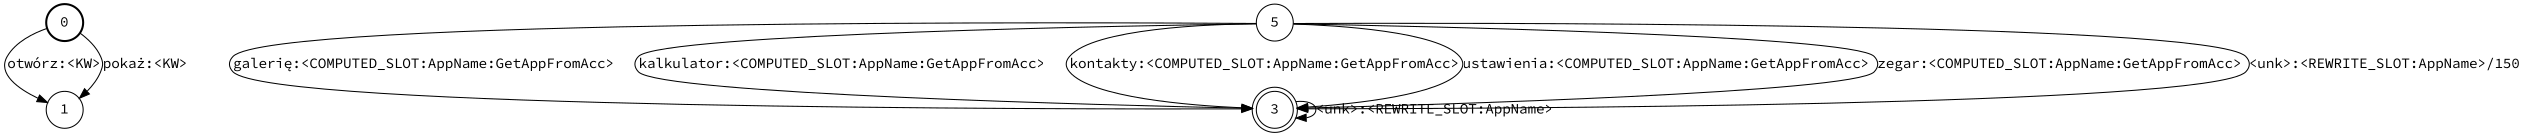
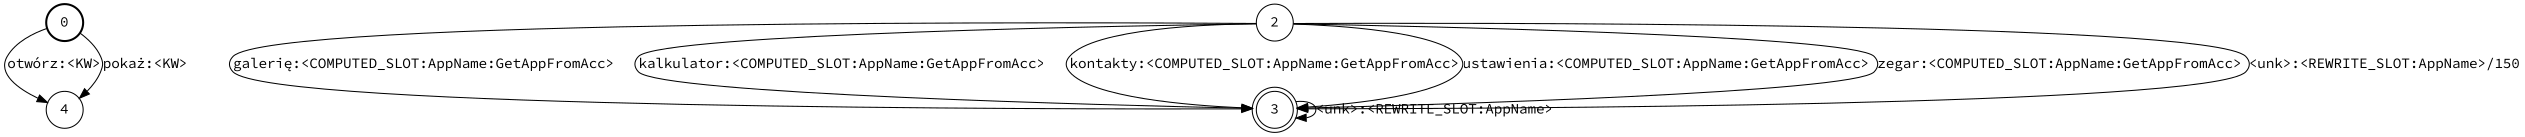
  digraph {
    fontname="Source Code Pro"
    nodesep=0.25
    rankdir=TB
    ranksep=0.4
    node [fontname="Source Code Pro" fontsize=14 shape=circle style=solid]
    edge [fontname="Source Code Pro" fontsize=14]
    n1 [label=0 style=bold]
-   n2 [label=1]
-   n3 [label=5]
+   n2 [label=4]
+   n3 [label=2]
    n4 [label=3 shape=doublecircle]
    n1 -> n2 [label="otwórz:<KW>"]
    n1 -> n2 [label="pokaż:<KW>"]
    n3 -> n4 [label="galerię:<COMPUTED_SLOT:AppName:GetAppFromAcc>"]
    n3 -> n4 [label="kalkulator:<COMPUTED_SLOT:AppName:GetAppFromAcc>"]
    n3 -> n4 [label="kontakty:<COMPUTED_SLOT:AppName:GetAppFromAcc>"]
    n3 -> n4 [label="ustawienia:<COMPUTED_SLOT:AppName:GetAppFromAcc>"]
    n3 -> n4 [label="zegar:<COMPUTED_SLOT:AppName:GetAppFromAcc>"]
    n3 -> n4 [label="<unk>:<REWRITE_SLOT:AppName>/150"]
    n4 -> n4 [label="<unk>:<REWRITE_SLOT:AppName>"]
  }
